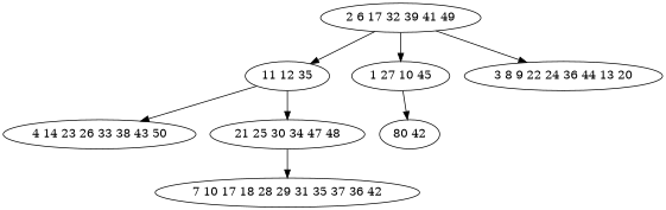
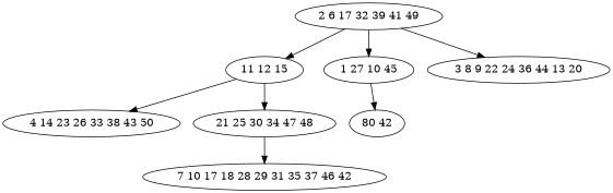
  digraph {
    n1 [label="2 6 17 32 39 41 49"]
-   n2 [label="11 12 35"]
+   n2 [label="11 12 15"]
    n3 [label="1 27 10 45"]
    n4 [label="3 8 9 22 24 36 44 13 20"]
    n5 [label="4 14 23 26 33 38 43 50"]
    n6 [label="21 25 30 34 47 48"]
    n7 [label="80 42"]
-   n8 [label="7 10 17 18 28 29 31 35 37 36 42"]
+   n8 [label="7 10 17 18 28 29 31 35 37 46 42"]
    n1 -> n2
    n1 -> n3
    n1 -> n4
    n2 -> n5
    n2 -> n6
    n3 -> n7
    n6 -> n8
  }
